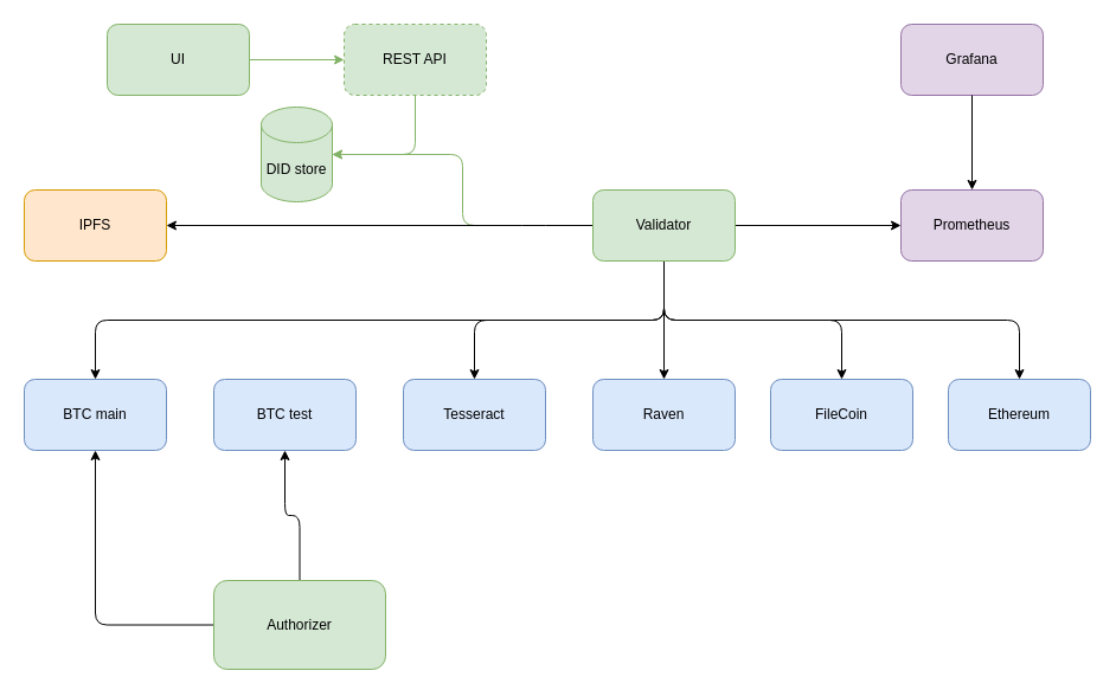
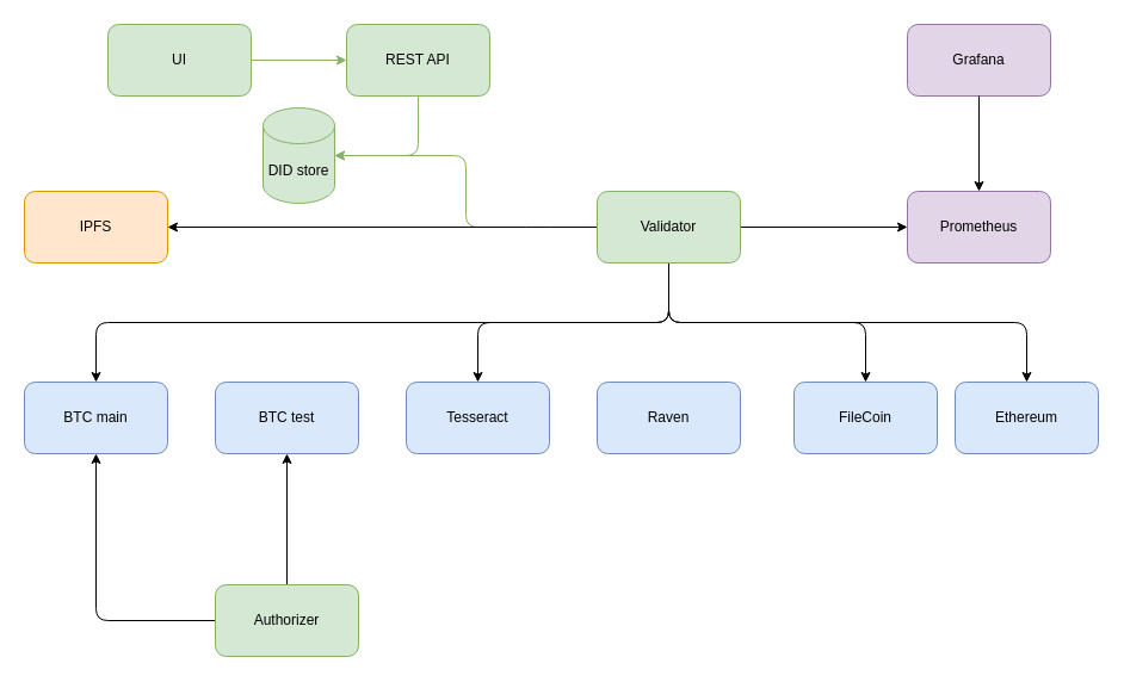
  <mxCell id="0" />
  <mxCell id="1" parent="0" />
  <mxCell id="2" value="" style="edgeStyle=orthogonalEdgeStyle;rounded=0;orthogonalLoop=1;jettySize=auto;html=1;fillColor=#d5e8d4;strokeColor=#82b366;" parent="1" source="3" target="5" edge="1"><mxGeometry relative="1" as="geometry" /></mxCell>
  <mxCell id="3" value="UI" style="rounded=1;whiteSpace=wrap;html=1;fillColor=#d5e8d4;strokeColor=#82b366;" parent="1" vertex="1"><mxGeometry x="90" y="20" width="120" height="60" as="geometry" /></mxCell>
  <mxCell id="4" style="edgeStyle=orthogonalEdgeStyle;orthogonalLoop=1;jettySize=auto;html=1;exitX=0.5;exitY=1;exitDx=0;exitDy=0;entryX=1;entryY=0.5;entryDx=0;entryDy=0;entryPerimeter=0;fillColor=#d5e8d4;strokeColor=#82b366;rounded=1;" parent="1" source="5" target="6" edge="1"><mxGeometry relative="1" as="geometry" /></mxCell>
- <mxCell id="5" value="REST API" style="rounded=1;whiteSpace=wrap;html=1;fillColor=#d5e8d4;strokeColor=#82b366;dashed=1;" parent="1" vertex="1"><mxGeometry x="290" y="20" width="120" height="60" as="geometry" /></mxCell>
+ <mxCell id="5" value="REST API" style="rounded=1;whiteSpace=wrap;html=1;fillColor=#d5e8d4;strokeColor=#82b366;" parent="1" vertex="1"><mxGeometry x="290" y="20" width="120" height="60" as="geometry" /></mxCell>
  <mxCell id="6" value="DID store" style="shape=cylinder3;whiteSpace=wrap;html=1;boundedLbl=1;backgroundOutline=1;size=15;fillColor=#d5e8d4;strokeColor=#82b366;" parent="1" vertex="1"><mxGeometry x="220" y="90" width="60" height="80" as="geometry" /></mxCell>
  <mxCell id="7" style="rounded=1;orthogonalLoop=1;jettySize=auto;html=1;exitX=0.5;exitY=1;exitDx=0;exitDy=0;entryX=0.5;entryY=0;entryDx=0;entryDy=0;edgeStyle=orthogonalEdgeStyle;" parent="1" source="15" target="16" edge="1"><mxGeometry relative="1" as="geometry" /></mxCell>
  <mxCell id="8" style="edgeStyle=orthogonalEdgeStyle;rounded=1;orthogonalLoop=1;jettySize=auto;html=1;exitX=0.5;exitY=1;exitDx=0;exitDy=0;entryX=0.5;entryY=0;entryDx=0;entryDy=0;" parent="1" source="15" target="18" edge="1"><mxGeometry relative="1" as="geometry" /></mxCell>
- <mxCell id="9" style="edgeStyle=orthogonalEdgeStyle;rounded=1;orthogonalLoop=1;jettySize=auto;html=1;exitX=0.5;exitY=1;exitDx=0;exitDy=0;entryX=0.5;entryY=0;entryDx=0;entryDy=0;" parent="1" source="15" target="19" edge="1"><mxGeometry relative="1" as="geometry" /></mxCell>
  <mxCell id="10" style="edgeStyle=orthogonalEdgeStyle;rounded=1;orthogonalLoop=1;jettySize=auto;html=1;exitX=0.5;exitY=1;exitDx=0;exitDy=0;entryX=0.5;entryY=0;entryDx=0;entryDy=0;" parent="1" source="15" target="20" edge="1"><mxGeometry relative="1" as="geometry" /></mxCell>
  <mxCell id="11" style="edgeStyle=orthogonalEdgeStyle;rounded=1;orthogonalLoop=1;jettySize=auto;html=1;exitX=0.5;exitY=1;exitDx=0;exitDy=0;entryX=0.5;entryY=0;entryDx=0;entryDy=0;" parent="1" source="15" target="21" edge="1"><mxGeometry relative="1" as="geometry" /></mxCell>
  <mxCell id="12" style="edgeStyle=orthogonalEdgeStyle;rounded=1;orthogonalLoop=1;jettySize=auto;html=1;exitX=0;exitY=0.5;exitDx=0;exitDy=0;entryX=1;entryY=0.5;entryDx=0;entryDy=0;entryPerimeter=0;fillColor=#d5e8d4;strokeColor=#82b366;" parent="1" source="15" target="6" edge="1"><mxGeometry relative="1" as="geometry" /></mxCell>
  <mxCell id="13" value="" style="edgeStyle=orthogonalEdgeStyle;rounded=0;orthogonalLoop=1;jettySize=auto;html=1;" parent="1" source="15" target="22" edge="1"><mxGeometry relative="1" as="geometry" /></mxCell>
  <mxCell id="14" style="edgeStyle=orthogonalEdgeStyle;rounded=1;orthogonalLoop=1;jettySize=auto;html=1;exitX=0;exitY=0.5;exitDx=0;exitDy=0;entryX=1;entryY=0.5;entryDx=0;entryDy=0;" parent="1" source="15" target="25" edge="1"><mxGeometry relative="1" as="geometry"><Array as="points"><mxPoint x="450" y="190" /><mxPoint x="450" y="190" /></Array></mxGeometry></mxCell>
  <mxCell id="15" value="Validator" style="rounded=1;whiteSpace=wrap;html=1;fillColor=#d5e8d4;strokeColor=#82b366;" parent="1" vertex="1"><mxGeometry x="500" y="160" width="120" height="60" as="geometry" /></mxCell>
  <mxCell id="16" value="BTC main" style="rounded=1;whiteSpace=wrap;html=1;fillColor=#dae8fc;strokeColor=#6c8ebf;" parent="1" vertex="1"><mxGeometry x="20" y="320" width="120" height="60" as="geometry" /></mxCell>
  <mxCell id="17" value="BTC test" style="rounded=1;whiteSpace=wrap;html=1;fillColor=#dae8fc;strokeColor=#6c8ebf;" parent="1" vertex="1"><mxGeometry x="180" y="320" width="120" height="60" as="geometry" /></mxCell>
  <mxCell id="18" value="Tesseract" style="rounded=1;whiteSpace=wrap;html=1;fillColor=#dae8fc;strokeColor=#6c8ebf;" parent="1" vertex="1"><mxGeometry x="340" y="320" width="120" height="60" as="geometry" /></mxCell>
  <mxCell id="19" value="Raven" style="rounded=1;whiteSpace=wrap;html=1;fillColor=#dae8fc;strokeColor=#6c8ebf;" parent="1" vertex="1"><mxGeometry x="500" y="320" width="120" height="60" as="geometry" /></mxCell>
- <mxCell id="20" value="FileCoin" style="rounded=1;whiteSpace=wrap;html=1;fillColor=#dae8fc;strokeColor=#6c8ebf;" parent="1" vertex="1"><mxGeometry x="650" y="320" width="120" height="60" as="geometry" /></mxCell>
+ <mxCell id="20" value="FileCoin" style="rounded=1;whiteSpace=wrap;html=1;fillColor=#dae8fc;strokeColor=#6c8ebf;" parent="1" vertex="1"><mxGeometry x="665" y="320" width="120" height="60" as="geometry" /></mxCell>
  <mxCell id="21" value="Ethereum" style="rounded=1;whiteSpace=wrap;html=1;fillColor=#dae8fc;strokeColor=#6c8ebf;" parent="1" vertex="1"><mxGeometry x="800" y="320" width="120" height="60" as="geometry" /></mxCell>
  <mxCell id="22" value="Prometheus" style="whiteSpace=wrap;html=1;rounded=1;strokeColor=#9673a6;fillColor=#e1d5e7;" parent="1" vertex="1"><mxGeometry x="760" y="160" width="120" height="60" as="geometry" /></mxCell>
  <mxCell id="23" value="Grafana" style="whiteSpace=wrap;html=1;rounded=1;strokeColor=#9673a6;fillColor=#e1d5e7;" parent="1" vertex="1"><mxGeometry x="760" y="20" width="120" height="60" as="geometry" /></mxCell>
  <mxCell id="24" value="" style="endArrow=classic;html=1;exitX=0.5;exitY=1;exitDx=0;exitDy=0;" parent="1" source="23" target="22" edge="1"><mxGeometry width="50" height="50" relative="1" as="geometry"><mxPoint x="730" y="500" as="sourcePoint" /><mxPoint x="780" y="450" as="targetPoint" /></mxGeometry></mxCell>
  <mxCell id="25" value="IPFS" style="rounded=1;whiteSpace=wrap;html=1;fillColor=#ffe6cc;strokeColor=#d79b00;" parent="1" vertex="1"><mxGeometry x="20" y="160" width="120" height="60" as="geometry" /></mxCell>
  <mxCell id="26" style="edgeStyle=orthogonalEdgeStyle;rounded=1;orthogonalLoop=1;jettySize=auto;html=1;entryX=0.5;entryY=1;entryDx=0;entryDy=0;" edge="1" parent="1" source="28" target="17"><mxGeometry relative="1" as="geometry" /></mxCell>
  <mxCell id="27" style="edgeStyle=orthogonalEdgeStyle;rounded=1;orthogonalLoop=1;jettySize=auto;html=1;entryX=0.5;entryY=1;entryDx=0;entryDy=0;" edge="1" parent="1" source="28" target="16"><mxGeometry relative="1" as="geometry" /></mxCell>
- <mxCell id="28" value="Authorizer" style="rounded=1;whiteSpace=wrap;html=1;fillColor=#d5e8d4;strokeColor=#82b366;" vertex="1" parent="1"><mxGeometry x="180" y="490" width="145" height="75" as="geometry" /></mxCell>
+ <mxCell id="28" value="Authorizer" style="rounded=1;whiteSpace=wrap;html=1;fillColor=#d5e8d4;strokeColor=#82b366;" vertex="1" parent="1"><mxGeometry x="180" y="490" width="120" height="60" as="geometry" /></mxCell>
